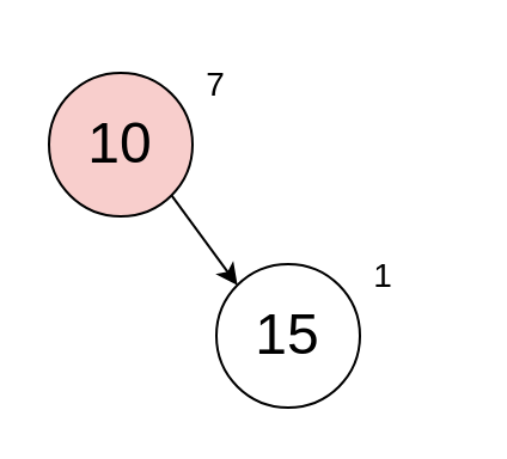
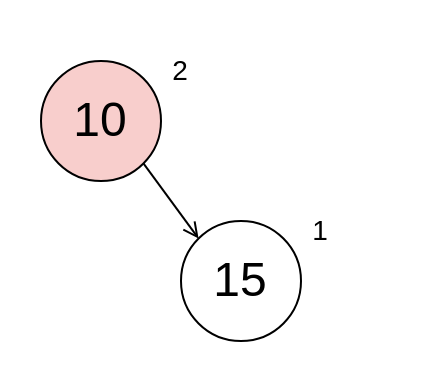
  <mxCell id="0" />
  <mxCell id="1" parent="0" />
- <mxCell id="2" style="edgeStyle=none;rounded=0;orthogonalLoop=1;jettySize=auto;html=1;exitX=1;exitY=1;exitDx=0;exitDy=0;entryX=0;entryY=0;entryDx=0;entryDy=0;fontSize=14;" edge="1" parent="1" source="3" target="5"><mxGeometry relative="1" as="geometry" /></mxCell>
+ <mxCell id="2" style="edgeStyle=none;rounded=0;orthogonalLoop=1;jettySize=auto;html=1;exitX=1;exitY=1;exitDx=0;exitDy=0;entryX=0;entryY=0;entryDx=0;entryDy=0;fontSize=14;endArrow=open;" edge="1" parent="1" source="3" target="5"><mxGeometry relative="1" as="geometry" /></mxCell>
  <mxCell id="3" value="&lt;font style=&quot;font-size: 24px&quot;&gt;10&lt;/font&gt;" style="ellipse;whiteSpace=wrap;html=1;aspect=fixed;fillColor=#f8cecc;" parent="1" vertex="1"><mxGeometry x="20" y="30" width="60" height="60" as="geometry" /></mxCell>
- <mxCell id="4" value="7" style="text;html=1;strokeColor=none;fillColor=none;align=center;verticalAlign=middle;whiteSpace=wrap;rounded=0;fontSize=14;" vertex="1" parent="1"><mxGeometry x="60" y="20" width="60" height="30" as="geometry" /></mxCell>
+ <mxCell id="4" value="2" style="text;html=1;strokeColor=none;fillColor=none;align=center;verticalAlign=middle;whiteSpace=wrap;rounded=0;fontSize=14;" vertex="1" parent="1"><mxGeometry x="60" y="20" width="60" height="30" as="geometry" /></mxCell>
  <mxCell id="5" value="&lt;font style=&quot;font-size: 24px&quot;&gt;15&lt;/font&gt;" style="ellipse;whiteSpace=wrap;html=1;aspect=fixed;" vertex="1" parent="1"><mxGeometry x="90" y="110" width="60" height="60" as="geometry" /></mxCell>
  <mxCell id="6" value="1" style="text;html=1;strokeColor=none;fillColor=none;align=center;verticalAlign=middle;whiteSpace=wrap;rounded=0;fontSize=14;" vertex="1" parent="1"><mxGeometry x="130" y="100" width="60" height="30" as="geometry" /></mxCell>
